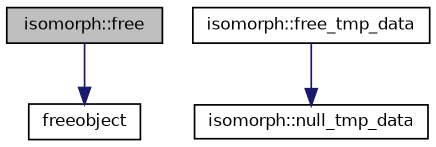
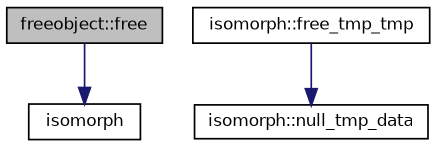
  digraph {
    rankdir=TB
    node [color=black fillcolor=white fontname=Helvetica fontsize=10 shape=record style=filled]
    edge [color=midnightblue fontname=Helvetica fontsize=10 labelfontname=Helvetica labelfontsize=10 style=solid]
-   n1 [fillcolor=grey75 fontcolor=black height=0.2 label="isomorph::free" width=0.4]
-   n2 [height=0.2 label=freeobject width=0.4]
-   n3 [height=0.2 label="isomorph::free_tmp_data" width=0.4]
+   n1 [fillcolor=grey75 fontcolor=black height=0.2 label="freeobject::free" width=0.4]
+   n2 [height=0.2 label=isomorph width=0.4]
+   n3 [height=0.2 label="isomorph::free_tmp_tmp" width=0.4]
    n4 [height=0.2 label="isomorph::null_tmp_data" width=0.4]
    n1 -> n2
    n3 -> n4
  }
